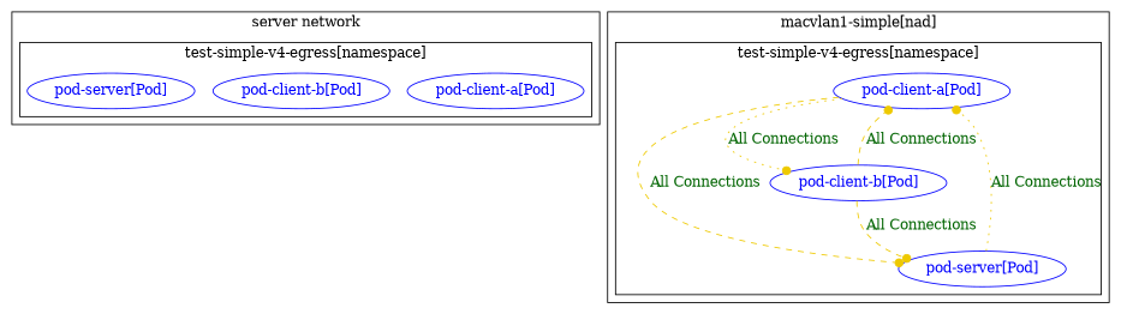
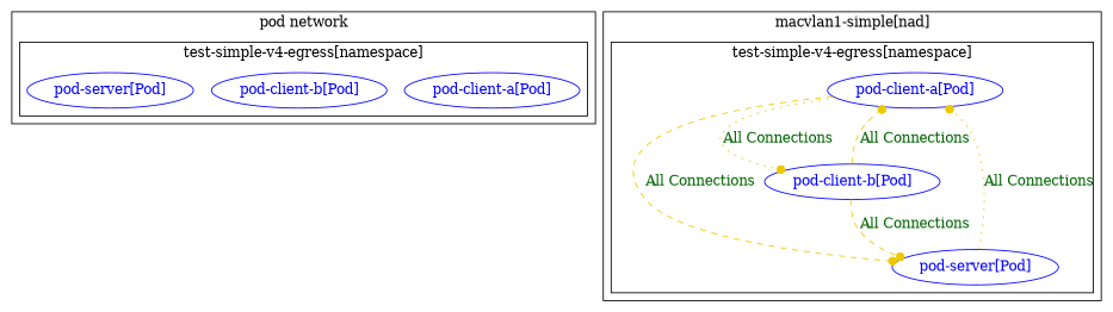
  digraph {
    node [color=blue fontcolor=blue]
    edge [color=gold2 fontcolor=darkgreen weight=0.5 style=dashed arrowhead=dot]
    n1 [label="pod-client-a[Pod]"]
    n2 [label="pod-client-b[Pod]"]
    n3 [label="pod-server[Pod]"]
    n4 [label="pod-client-a[Pod]"]
    n5 [label="pod-client-b[Pod]"]
    n6 [label="pod-server[Pod]"]
    subgraph cluster_1 {
-     label="server network"
+     label="pod network"
      subgraph cluster_2 {
        color=black
        fontcolor=black
        label="test-simple-v4-egress[namespace]"
        n1
        n2
        n3
      }
    }
    subgraph cluster_3 {
      label="macvlan1-simple[nad]"
      subgraph cluster_4 {
        color=black
        fontcolor=black
        label="test-simple-v4-egress[namespace]"
        n4
        n5
        n6
      }
    }
    n4 -> n5 [label="All Connections" style=dotted]
    n4 -> n6 [label="All Connections"]
    n5 -> n4 [label="All Connections" weight=1]
    n5 -> n6 [label="All Connections"]
    n6 -> n4 [label="All Connections" weight=1 style=dotted]
  }
